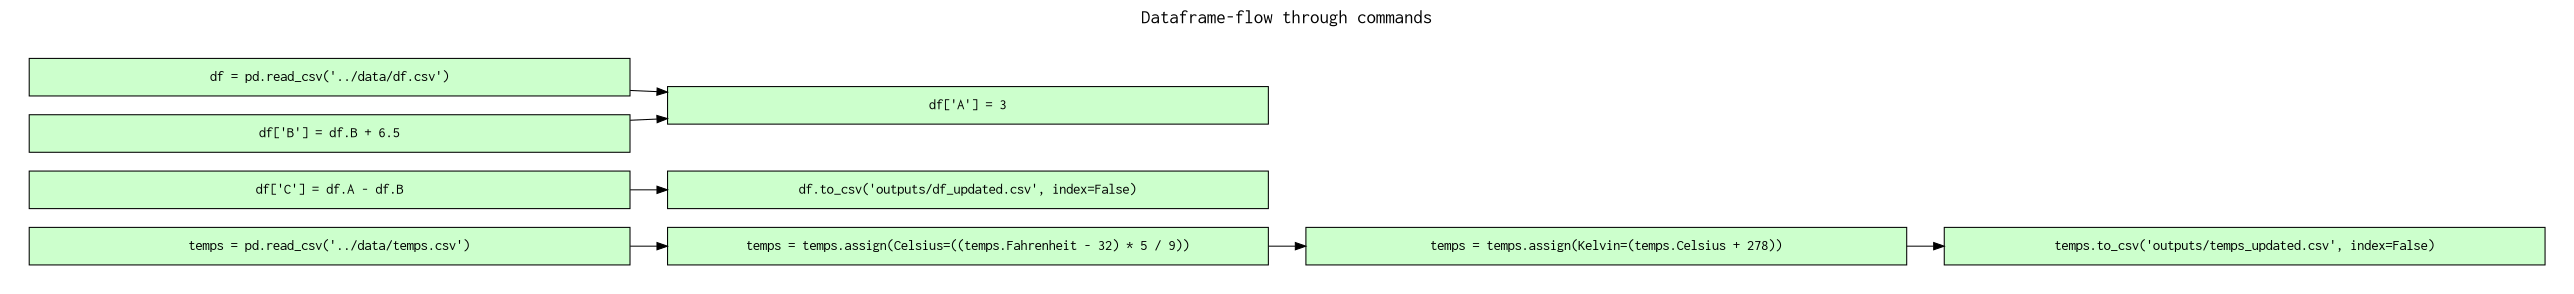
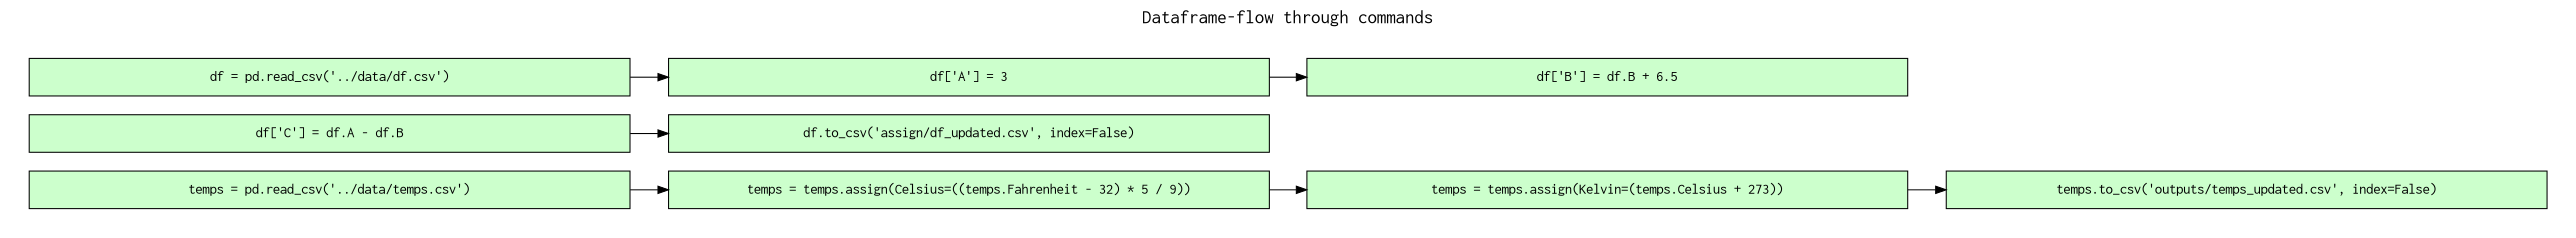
  digraph {
    fontname=Courier
    fontsize=18
    label="Dataframe-flow through commands"
    labelloc=t
    rankdir=LR
    node [fillcolor="#CCFFCC" fontname=Courier peripheries=1 shape=box style=filled]
    n1 [label="df = pd.read_csv('../data/df.csv')" width=8]
    n2 [label="df['A'] = 3" width=8]
    n3 [label="df['B'] = df.B + 6.5" width=8]
    n4 [label="df['C'] = df.A - df.B" width=8]
-   n5 [label="df.to_csv('outputs/df_updated.csv', index=False)" width=8]
+   n5 [label="df.to_csv('assign/df_updated.csv', index=False)" width=8]
    n6 [label="temps = pd.read_csv('../data/temps.csv')" width=8]
    n7 [label="temps = temps.assign(Celsius=((temps.Fahrenheit - 32) * 5 / 9))" width=8]
-   n8 [label="temps = temps.assign(Kelvin=(temps.Celsius + 278))" width=8]
+   n8 [label="temps = temps.assign(Kelvin=(temps.Celsius + 273))" width=8]
    n9 [label="temps.to_csv('outputs/temps_updated.csv', index=False)" width=8]
    subgraph cluster_1 {
      color=white
      label=""
      penwidth=0
      subgraph cluster_2 {
        color=white
        label=""
        penwidth=0
        n1
        n2
        n3
        n4
        n5
        n6
        n7
        n8
        n9
      }
    }
    n1 -> n2
-   n3 -> n2
+   n2 -> n3
    n4 -> n5
    n6 -> n7
    n7 -> n8
    n8 -> n9
  }
